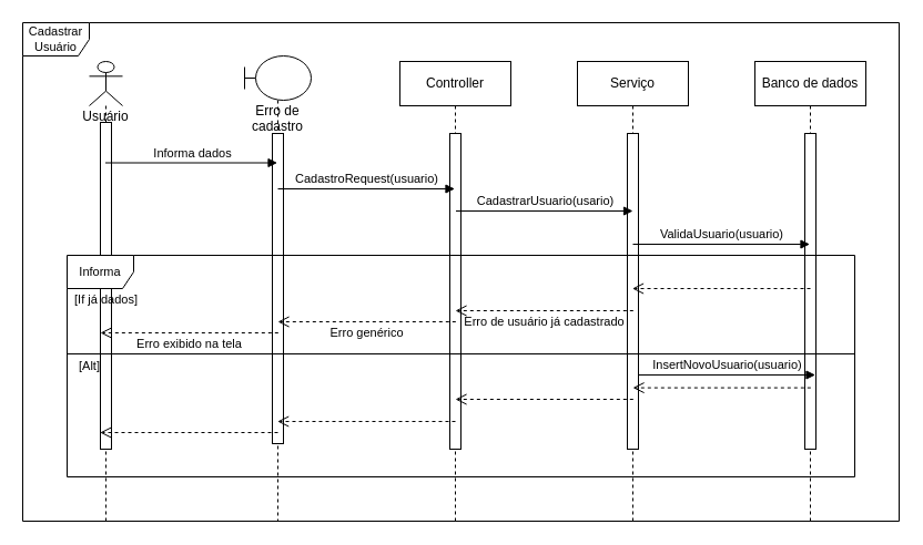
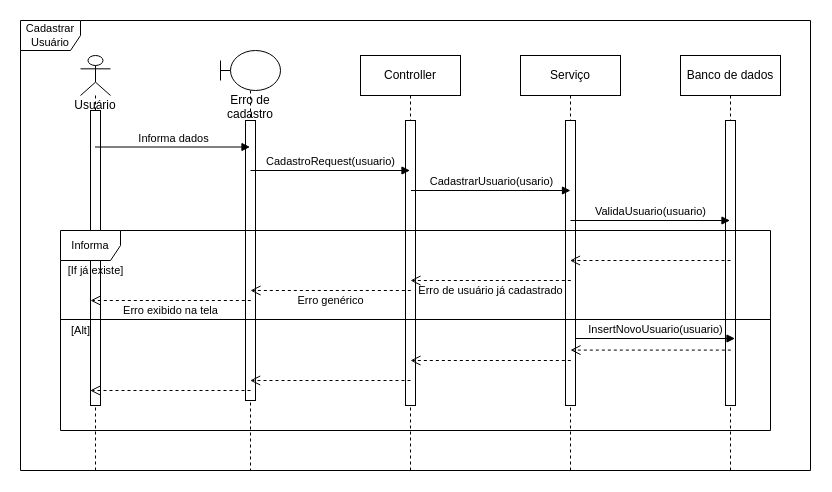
  <mxCell id="0" />
  <mxCell id="1" parent="0" />
  <mxCell id="2" value="Cadastrar Usuário" style="shape=umlFrame;whiteSpace=wrap;html=1;fontSize=11;" parent="1" vertex="1"><mxGeometry x="20" y="20" width="790" height="450" as="geometry" /></mxCell>
  <mxCell id="3" value="Erro de cadastro" style="shape=umlLifeline;participant=umlBoundary;perimeter=lifelinePerimeter;whiteSpace=wrap;html=1;container=1;collapsible=0;recursiveResize=0;verticalAlign=top;spacingTop=36;outlineConnect=0;" parent="1" vertex="1"><mxGeometry x="220" y="50" width="60" height="420" as="geometry" /></mxCell>
  <mxCell id="4" value="" style="html=1;direction=south;" parent="3" vertex="1"><mxGeometry x="25" y="70" width="10" height="280" as="geometry" /></mxCell>
  <mxCell id="5" value="Usuário" style="shape=umlLifeline;participant=umlActor;perimeter=lifelinePerimeter;whiteSpace=wrap;html=1;container=1;collapsible=0;recursiveResize=0;verticalAlign=top;spacingTop=36;outlineConnect=0;" parent="1" vertex="1"><mxGeometry x="80" y="55" width="30" height="415" as="geometry" /></mxCell>
  <mxCell id="6" value="" style="html=1;direction=south;" parent="5" vertex="1"><mxGeometry x="10" y="55" width="10" height="295" as="geometry" /></mxCell>
  <mxCell id="7" value="Controller" style="shape=umlLifeline;perimeter=lifelinePerimeter;whiteSpace=wrap;html=1;container=1;collapsible=0;recursiveResize=0;outlineConnect=0;" parent="1" vertex="1"><mxGeometry x="360" y="55" width="100" height="415" as="geometry" /></mxCell>
  <mxCell id="8" value="" style="html=1;direction=south;" parent="7" vertex="1"><mxGeometry x="45" y="65" width="10" height="285" as="geometry" /></mxCell>
  <mxCell id="9" value="Serviço" style="shape=umlLifeline;perimeter=lifelinePerimeter;whiteSpace=wrap;html=1;container=1;collapsible=0;recursiveResize=0;outlineConnect=0;" parent="1" vertex="1"><mxGeometry x="520" y="55" width="100" height="415" as="geometry" /></mxCell>
  <mxCell id="10" value="" style="html=1;direction=south;" parent="9" vertex="1"><mxGeometry x="45" y="65" width="10" height="285" as="geometry" /></mxCell>
  <mxCell id="11" value="Banco de dados" style="shape=umlLifeline;perimeter=lifelinePerimeter;whiteSpace=wrap;html=1;container=1;collapsible=0;recursiveResize=0;outlineConnect=0;" parent="1" vertex="1"><mxGeometry x="680" y="55" width="100" height="415" as="geometry" /></mxCell>
  <mxCell id="12" value="" style="html=1;direction=south;" vertex="1" parent="11"><mxGeometry x="45" y="65" width="10" height="285" as="geometry" /></mxCell>
  <mxCell id="13" value="Informa dados" style="html=1;verticalAlign=bottom;endArrow=block;rounded=0;" parent="1" edge="1"><mxGeometry width="80" relative="1" as="geometry"><mxPoint x="94.5" y="146.5" as="sourcePoint" /><mxPoint x="249.5" y="146.5" as="targetPoint" /></mxGeometry></mxCell>
  <mxCell id="14" value="CadastroRequest(usuario)" style="html=1;verticalAlign=bottom;endArrow=block;rounded=0;" parent="1" target="7" edge="1"><mxGeometry width="80" relative="1" as="geometry"><mxPoint x="250" y="170" as="sourcePoint" /><mxPoint x="405" y="170" as="targetPoint" /></mxGeometry></mxCell>
  <mxCell id="15" value="CadastrarUsuario(usario)" style="html=1;verticalAlign=bottom;endArrow=block;rounded=0;" parent="1" edge="1"><mxGeometry width="80" relative="1" as="geometry"><mxPoint x="410.5" y="190" as="sourcePoint" /><mxPoint x="570" y="190" as="targetPoint" /></mxGeometry></mxCell>
  <mxCell id="16" value="ValidaUsuario(usuario)" style="html=1;verticalAlign=bottom;endArrow=block;rounded=0;" parent="1" edge="1"><mxGeometry width="80" relative="1" as="geometry"><mxPoint x="570" y="220" as="sourcePoint" /><mxPoint x="729.5" y="220" as="targetPoint" /></mxGeometry></mxCell>
  <mxCell id="17" value="" style="html=1;verticalAlign=bottom;endArrow=open;dashed=1;endSize=8;rounded=0;" parent="1" target="9" edge="1"><mxGeometry relative="1" as="geometry"><mxPoint x="730" y="260" as="sourcePoint" /><mxPoint x="650" y="260" as="targetPoint" /></mxGeometry></mxCell>
  <mxCell id="18" value="" style="group" parent="1" vertex="1" connectable="0"><mxGeometry x="409.997" y="280" width="165.003" height="20" as="geometry" /></mxCell>
  <mxCell id="19" value="" style="html=1;verticalAlign=bottom;endArrow=open;dashed=1;endSize=8;rounded=0;" parent="18" edge="1"><mxGeometry relative="1" as="geometry"><mxPoint x="160.333" as="sourcePoint" /><mxPoint as="targetPoint" /></mxGeometry></mxCell>
  <mxCell id="20" value="&lt;font style=&quot;font-size: 11px&quot;&gt;Erro de usuário já cadastrado&lt;/font&gt;" style="text;html=1;align=center;verticalAlign=middle;resizable=0;points=[];autosize=1;strokeColor=none;fillColor=none;" parent="18" vertex="1"><mxGeometry x="0.003" width="160" height="20" as="geometry" /></mxCell>
  <mxCell id="21" value="" style="group" parent="1" vertex="1" connectable="0"><mxGeometry x="249.997" y="290" width="165.003" height="20" as="geometry" /></mxCell>
  <mxCell id="22" value="" style="html=1;verticalAlign=bottom;endArrow=open;dashed=1;endSize=8;rounded=0;" parent="21" edge="1"><mxGeometry relative="1" as="geometry"><mxPoint x="160.333" as="sourcePoint" /><mxPoint as="targetPoint" /></mxGeometry></mxCell>
  <mxCell id="23" value="&lt;font style=&quot;font-size: 11px&quot;&gt;Erro genérico&lt;/font&gt;" style="text;html=1;align=center;verticalAlign=middle;resizable=0;points=[];autosize=1;strokeColor=none;fillColor=none;" parent="21" vertex="1"><mxGeometry x="40.003" width="80" height="20" as="geometry" /></mxCell>
  <mxCell id="24" value="" style="group" parent="1" vertex="1" connectable="0"><mxGeometry x="89.997" y="300" width="165.003" height="20" as="geometry" /></mxCell>
  <mxCell id="25" value="" style="html=1;verticalAlign=bottom;endArrow=open;dashed=1;endSize=8;rounded=0;" parent="24" edge="1"><mxGeometry relative="1" as="geometry"><mxPoint x="160.333" as="sourcePoint" /><mxPoint as="targetPoint" /></mxGeometry></mxCell>
  <mxCell id="26" value="&lt;font style=&quot;font-size: 11px&quot;&gt;Erro exibido na tela&lt;/font&gt;" style="text;html=1;align=center;verticalAlign=middle;resizable=0;points=[];autosize=1;strokeColor=none;fillColor=none;" parent="24" vertex="1"><mxGeometry x="25.003" width="110" height="20" as="geometry" /></mxCell>
  <mxCell id="27" value="InsertNovoUsuario(usuario)" style="html=1;verticalAlign=bottom;endArrow=block;rounded=0;" parent="1" edge="1"><mxGeometry width="80" relative="1" as="geometry"><mxPoint x="575" y="338" as="sourcePoint" /><mxPoint x="734.5" y="338" as="targetPoint" /></mxGeometry></mxCell>
  <mxCell id="28" value="" style="group" parent="1" vertex="1" connectable="0"><mxGeometry x="409.997" y="360" width="165.003" height="30" as="geometry" /></mxCell>
  <mxCell id="29" value="" style="html=1;verticalAlign=bottom;endArrow=open;dashed=1;endSize=8;rounded=0;" parent="28" edge="1"><mxGeometry relative="1" as="geometry"><mxPoint x="160.333" as="sourcePoint" /><mxPoint as="targetPoint" /></mxGeometry></mxCell>
  <mxCell id="30" value="" style="html=1;verticalAlign=bottom;endArrow=open;dashed=1;endSize=8;rounded=0;" parent="1" edge="1"><mxGeometry relative="1" as="geometry"><mxPoint x="730.33" y="349.58" as="sourcePoint" /><mxPoint x="569.997" y="349.58" as="targetPoint" /></mxGeometry></mxCell>
  <mxCell id="31" value="" style="html=1;verticalAlign=bottom;endArrow=open;dashed=1;endSize=8;rounded=0;" parent="1" edge="1"><mxGeometry relative="1" as="geometry"><mxPoint x="410" y="380" as="sourcePoint" /><mxPoint x="249.667" y="380" as="targetPoint" /></mxGeometry></mxCell>
  <mxCell id="32" value="" style="html=1;verticalAlign=bottom;endArrow=open;dashed=1;endSize=8;rounded=0;" parent="1" edge="1"><mxGeometry relative="1" as="geometry"><mxPoint x="250" y="390" as="sourcePoint" /><mxPoint x="89.667" y="390" as="targetPoint" /></mxGeometry></mxCell>
  <mxCell id="33" value="" style="line;strokeWidth=1;fillColor=none;align=left;verticalAlign=middle;spacingTop=-1;spacingLeft=3;spacingRight=3;rotatable=0;labelPosition=right;points=[];portConstraint=eastwest;fontSize=11;" parent="1" vertex="1"><mxGeometry x="60" y="315" width="710" height="8" as="geometry" /></mxCell>
  <mxCell id="34" value="Informa" style="shape=umlFrame;whiteSpace=wrap;html=1;fontSize=11;" parent="1" vertex="1"><mxGeometry x="60" y="230" width="710" height="200" as="geometry" /></mxCell>
- <mxCell id="35" value="[If já dados]" style="text;html=1;align=center;verticalAlign=middle;resizable=0;points=[];autosize=1;strokeColor=none;fillColor=none;fontSize=11;" parent="1" vertex="1"><mxGeometry x="60" y="260" width="70" height="20" as="geometry" /></mxCell>
+ <mxCell id="35" value="[If já existe]" style="text;html=1;align=center;verticalAlign=middle;resizable=0;points=[];autosize=1;strokeColor=none;fillColor=none;fontSize=11;" parent="1" vertex="1"><mxGeometry x="60" y="260" width="70" height="20" as="geometry" /></mxCell>
  <mxCell id="36" value="[Alt]" style="text;html=1;align=center;verticalAlign=middle;resizable=0;points=[];autosize=1;strokeColor=none;fillColor=none;fontSize=11;" parent="1" vertex="1"><mxGeometry x="60" y="320" width="40" height="20" as="geometry" /></mxCell>
